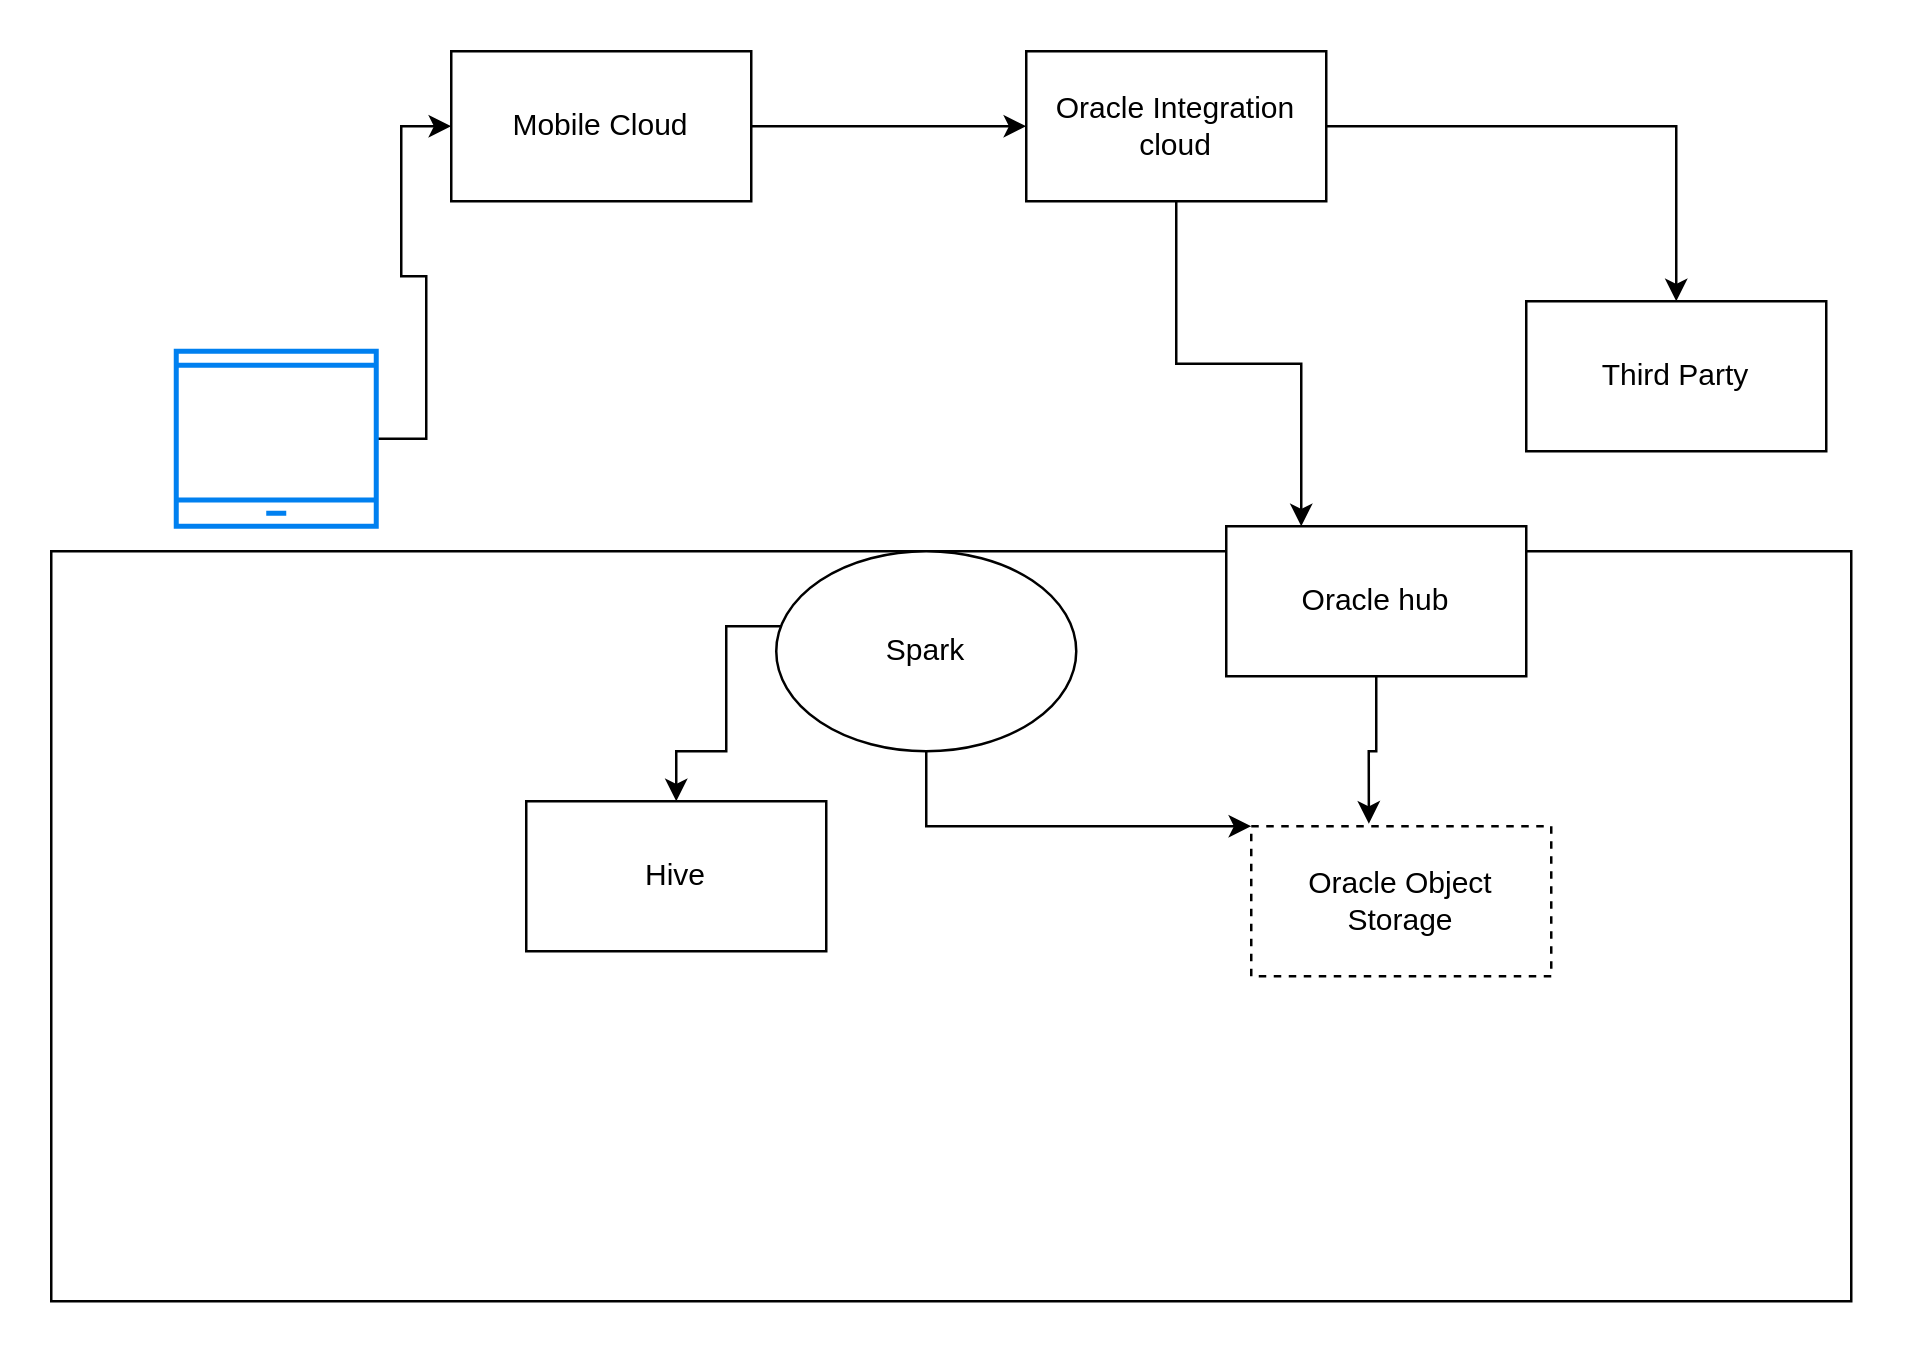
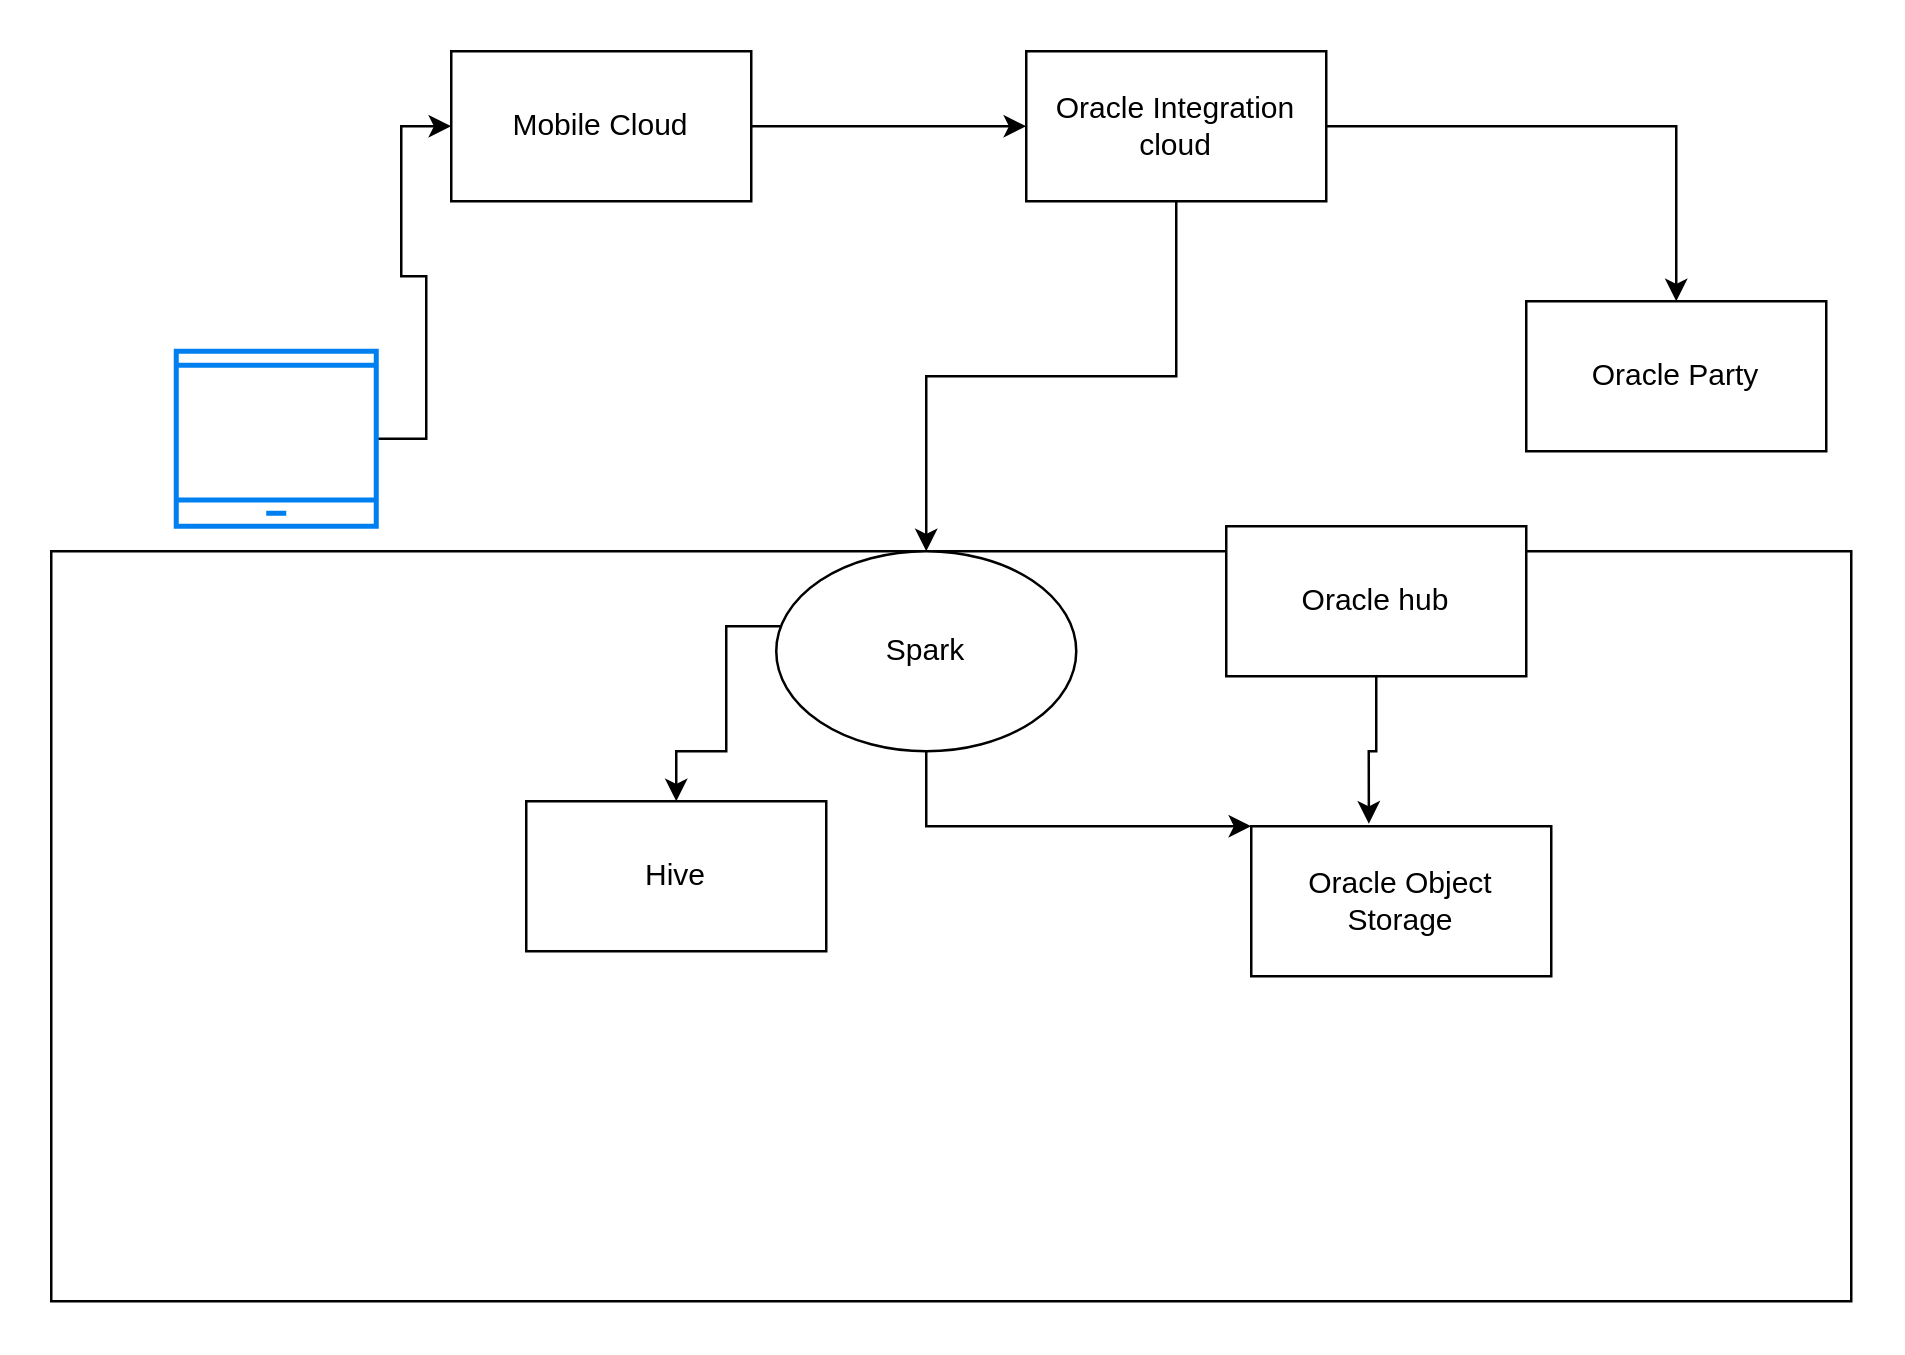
  <mxCell id="0" />
  <mxCell id="1" parent="0" />
  <mxCell id="2" value="" style="rounded=0;whiteSpace=wrap;html=1;" vertex="1" parent="1"><mxGeometry x="20" y="220" width="720" height="300" as="geometry" /></mxCell>
  <mxCell id="3" style="edgeStyle=orthogonalEdgeStyle;rounded=0;orthogonalLoop=1;jettySize=auto;html=1;entryX=0;entryY=0.5;entryDx=0;entryDy=0;" edge="1" parent="1" source="4" target="6"><mxGeometry relative="1" as="geometry" /></mxCell>
  <mxCell id="4" value="" style="html=1;verticalLabelPosition=bottom;align=center;labelBackgroundColor=#ffffff;verticalAlign=top;strokeWidth=2;strokeColor=#0080F0;shadow=0;dashed=0;shape=mxgraph.ios7.icons.smartphone;" vertex="1" parent="1"><mxGeometry x="70" y="140" width="80" height="70" as="geometry" /></mxCell>
  <mxCell id="5" style="edgeStyle=orthogonalEdgeStyle;rounded=0;orthogonalLoop=1;jettySize=auto;html=1;" edge="1" parent="1" source="6" target="9"><mxGeometry relative="1" as="geometry" /></mxCell>
  <mxCell id="6" value="Mobile Cloud " style="rounded=0;whiteSpace=wrap;html=1;" vertex="1" parent="1"><mxGeometry x="180" y="20" width="120" height="60" as="geometry" /></mxCell>
  <mxCell id="7" style="edgeStyle=orthogonalEdgeStyle;rounded=0;orthogonalLoop=1;jettySize=auto;html=1;" edge="1" parent="1" source="9" target="10"><mxGeometry relative="1" as="geometry" /></mxCell>
- <mxCell id="8" style="edgeStyle=orthogonalEdgeStyle;rounded=0;orthogonalLoop=1;jettySize=auto;html=1;entryX=0.25;entryY=0;entryDx=0;entryDy=0;" edge="1" parent="1" source="9" target="12"><mxGeometry relative="1" as="geometry" /></mxCell>
+ <mxCell id="8" style="edgeStyle=orthogonalEdgeStyle;rounded=0;orthogonalLoop=1;jettySize=auto;html=1;" edge="1" parent="1" source="9" target="17"><mxGeometry relative="1" as="geometry" /></mxCell>
  <mxCell id="9" value="Oracle Integration cloud " style="rounded=0;whiteSpace=wrap;html=1;" vertex="1" parent="1"><mxGeometry x="410" y="20" width="120" height="60" as="geometry" /></mxCell>
- <mxCell id="10" value="Third Party" style="rounded=0;whiteSpace=wrap;html=1;" vertex="1" parent="1"><mxGeometry x="610" y="120" width="120" height="60" as="geometry" /></mxCell>
+ <mxCell id="10" value="Oracle Party" style="rounded=0;whiteSpace=wrap;html=1;" vertex="1" parent="1"><mxGeometry x="610" y="120" width="120" height="60" as="geometry" /></mxCell>
  <mxCell id="11" style="edgeStyle=orthogonalEdgeStyle;rounded=0;orthogonalLoop=1;jettySize=auto;html=1;entryX=0.392;entryY=-0.017;entryDx=0;entryDy=0;entryPerimeter=0;" edge="1" parent="1" source="12" target="13"><mxGeometry relative="1" as="geometry" /></mxCell>
  <mxCell id="12" value="Oracle hub " style="rounded=0;whiteSpace=wrap;html=1;" vertex="1" parent="1"><mxGeometry x="490" y="210" width="120" height="60" as="geometry" /></mxCell>
- <mxCell id="13" value="Oracle Object Storage " style="rounded=0;whiteSpace=wrap;html=1;dashed=1;" vertex="1" parent="1"><mxGeometry x="500" y="330" width="120" height="60" as="geometry" /></mxCell>
+ <mxCell id="13" value="Oracle Object Storage " style="rounded=0;whiteSpace=wrap;html=1;" vertex="1" parent="1"><mxGeometry x="500" y="330" width="120" height="60" as="geometry" /></mxCell>
  <mxCell id="14" value="Hive " style="rounded=0;whiteSpace=wrap;html=1;" vertex="1" parent="1"><mxGeometry x="210" y="320" width="120" height="60" as="geometry" /></mxCell>
  <mxCell id="15" style="edgeStyle=orthogonalEdgeStyle;rounded=0;orthogonalLoop=1;jettySize=auto;html=1;" edge="1" parent="1" source="17" target="13"><mxGeometry relative="1" as="geometry"><Array as="points"><mxPoint x="370" y="330" /></Array></mxGeometry></mxCell>
  <mxCell id="16" style="edgeStyle=orthogonalEdgeStyle;rounded=0;orthogonalLoop=1;jettySize=auto;html=1;entryX=0.5;entryY=0;entryDx=0;entryDy=0;" edge="1" parent="1" source="17" target="14"><mxGeometry relative="1" as="geometry"><Array as="points"><mxPoint x="290" y="250" /><mxPoint x="290" y="300" /><mxPoint x="270" y="300" /></Array></mxGeometry></mxCell>
  <mxCell id="17" value="Spark " style="ellipse;whiteSpace=wrap;html=1;" vertex="1" parent="1"><mxGeometry x="310" y="220" width="120" height="80" as="geometry" /></mxCell>
